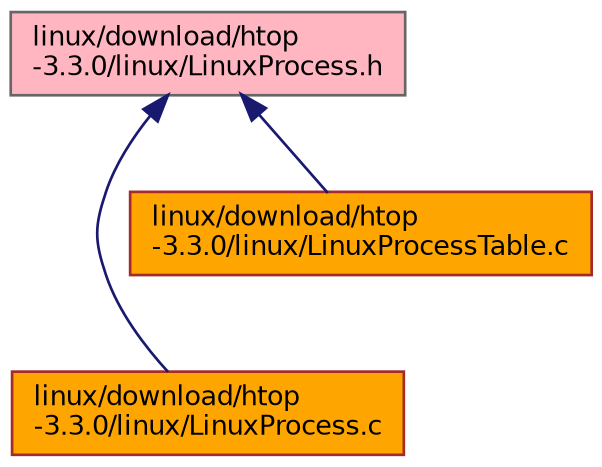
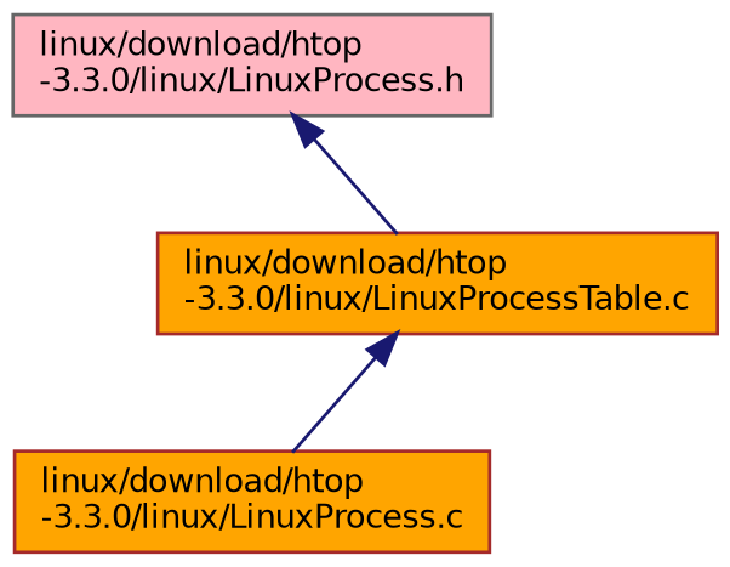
  digraph {
    node [color=brown fillcolor=orange fontname=Helvetica fontsize=10 shape=record style=filled]
    edge [color=midnightblue dir=back fontname=Helvetica fontsize=10 labelfontname=Helvetica labelfontsize=10 style=solid]
    n1 [color=gray40 fillcolor=lightpink fontcolor=black height=0.2 label="linux/download/htop\l-3.3.0/linux/LinuxProcess.h" width=0.4]
    n2 [height=0.2 label="linux/download/htop\l-3.3.0/linux/LinuxProcess.c" width=0.4]
    n3 [height=0.2 label="linux/download/htop\l-3.3.0/linux/LinuxProcessTable.c" width=0.4]
-   n1 -> n2
+   n3 -> n2
    n1 -> n3
  }
